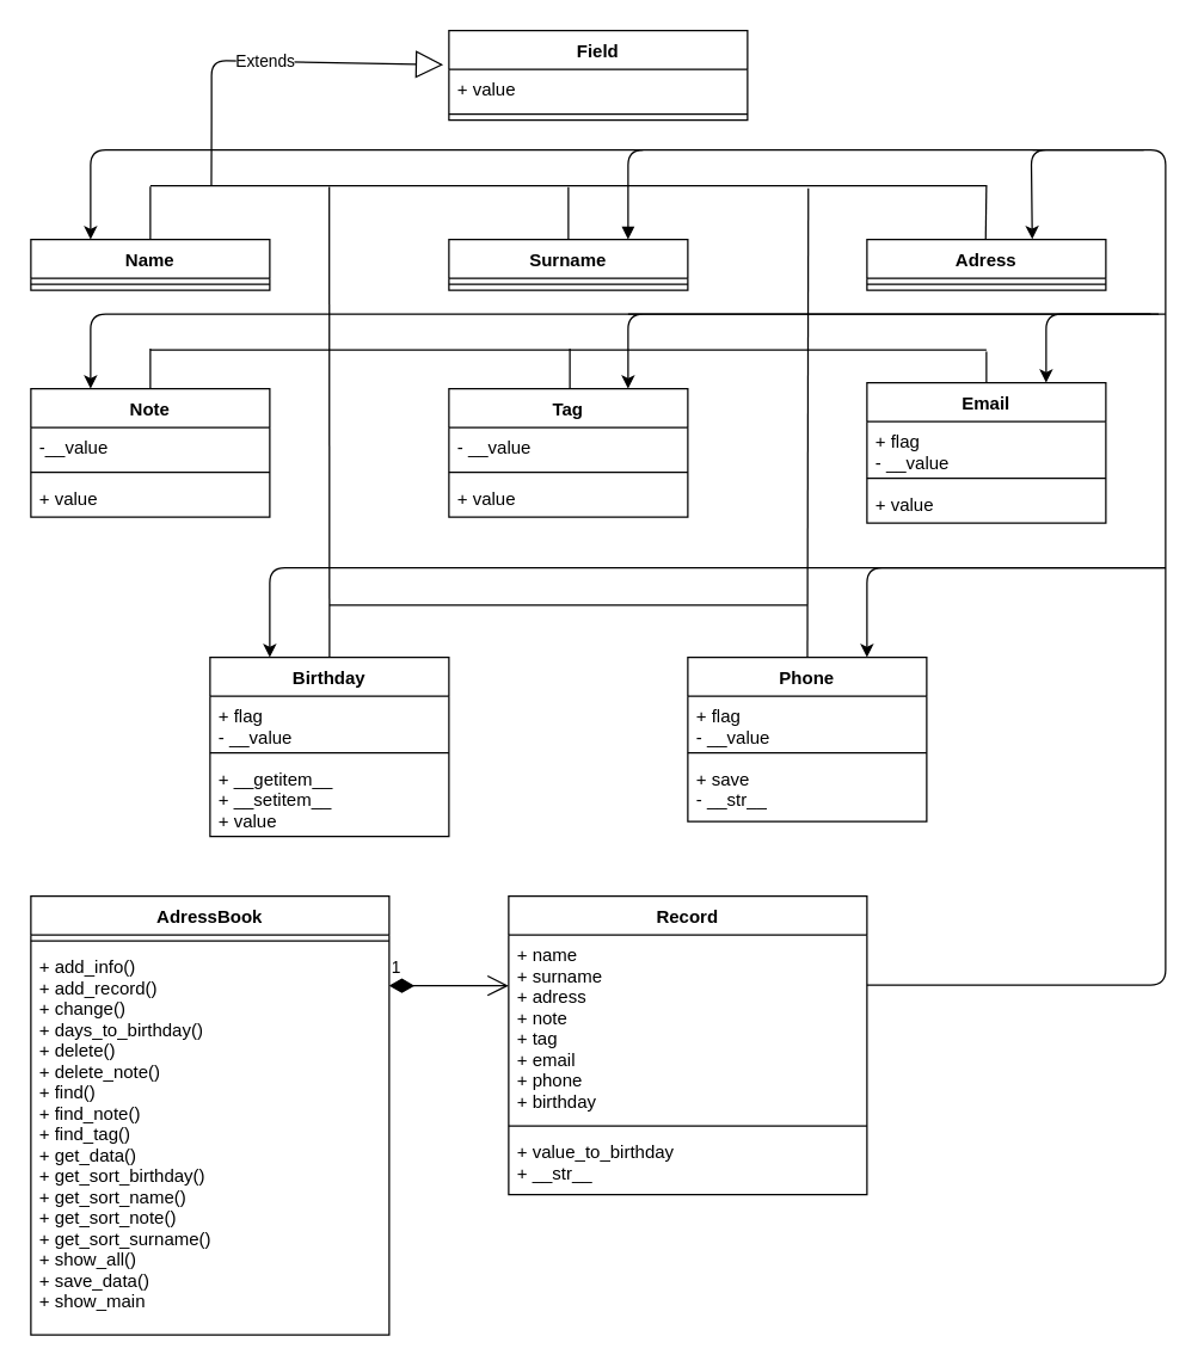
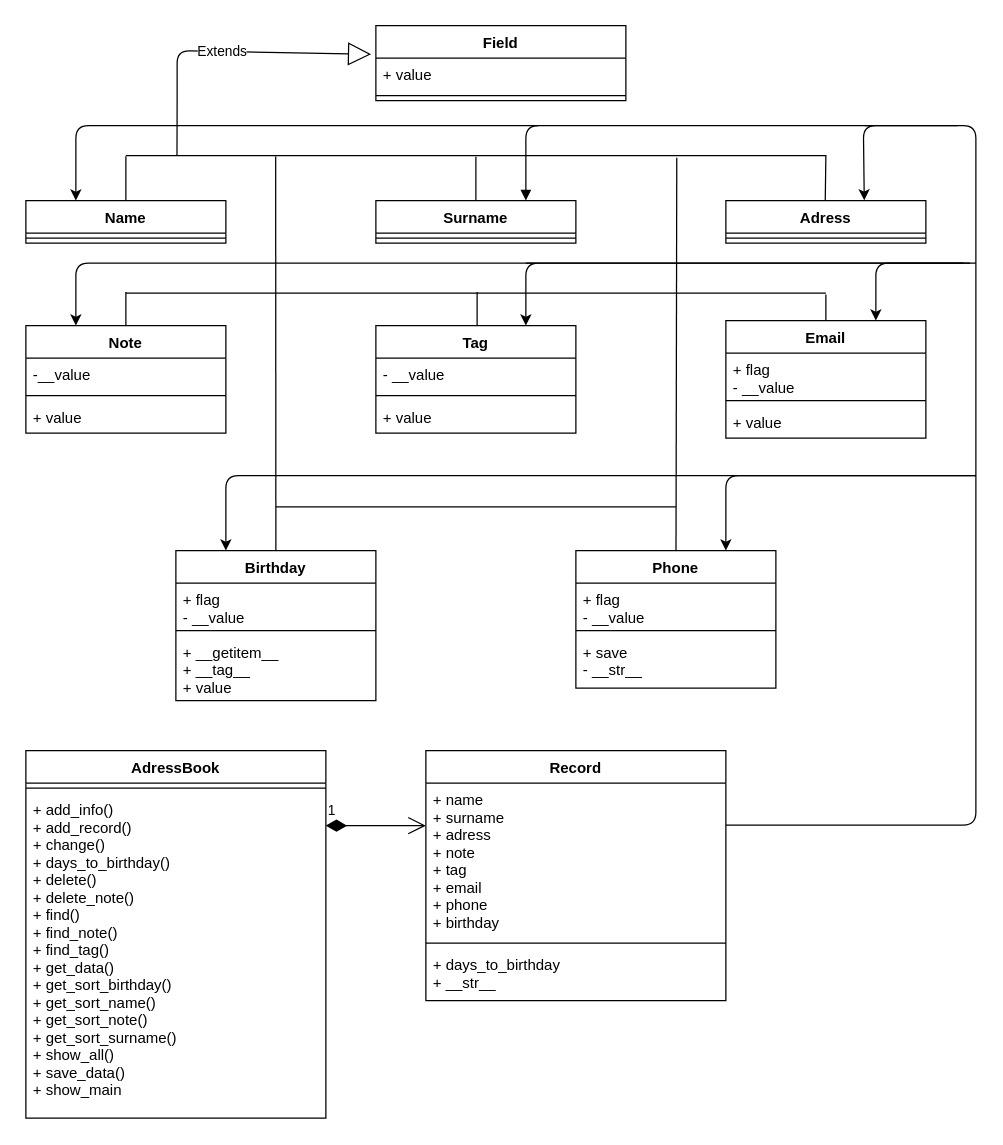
  <mxCell id="0" />
  <mxCell id="1" parent="0" />
  <mxCell id="2" value="AdressBook" style="swimlane;fontStyle=1;align=center;verticalAlign=top;childLayout=stackLayout;horizontal=1;startSize=26;horizontalStack=0;resizeParent=1;resizeParentMax=0;resizeLast=0;collapsible=1;marginBottom=0;" vertex="1" parent="1"><mxGeometry x="20" y="600" width="240" height="294" as="geometry" /></mxCell>
  <mxCell id="3" value="" style="line;strokeWidth=1;fillColor=none;align=left;verticalAlign=middle;spacingTop=-1;spacingLeft=3;spacingRight=3;rotatable=0;labelPosition=right;points=[];portConstraint=eastwest;" vertex="1" parent="2"><mxGeometry y="26" width="240" height="8" as="geometry" /></mxCell>
  <mxCell id="4" value="+ add_info()&#10;+ add_record()&#10;+ change()&#10;+ days_to_birthday()&#10;+ delete()&#10;+ delete_note()&#10;+ find()&#10;+ find_note()&#10;+ find_tag()&#10;+ get_data()&#10;+ get_sort_birthday()&#10;+ get_sort_name()&#10;+ get_sort_note()&#10;+ get_sort_surname()&#10;+ show_all()&#10;+ save_data()&#10;+ show_main" style="text;strokeColor=none;fillColor=none;align=left;verticalAlign=top;spacingLeft=4;spacingRight=4;overflow=hidden;rotatable=0;points=[[0,0.5],[1,0.5]];portConstraint=eastwest;" vertex="1" parent="2"><mxGeometry y="34" width="240" height="260" as="geometry" /></mxCell>
  <mxCell id="5" value="Field" style="swimlane;fontStyle=1;align=center;verticalAlign=top;childLayout=stackLayout;horizontal=1;startSize=26;horizontalStack=0;resizeParent=1;resizeParentMax=0;resizeLast=0;collapsible=1;marginBottom=0;" vertex="1" parent="1"><mxGeometry x="300" y="20" width="200" height="60" as="geometry" /></mxCell>
  <mxCell id="6" value="+ value" style="text;strokeColor=none;fillColor=none;align=left;verticalAlign=top;spacingLeft=4;spacingRight=4;overflow=hidden;rotatable=0;points=[[0,0.5],[1,0.5]];portConstraint=eastwest;" vertex="1" parent="5"><mxGeometry y="26" width="200" height="26" as="geometry" /></mxCell>
  <mxCell id="7" value="" style="line;strokeWidth=1;fillColor=none;align=left;verticalAlign=middle;spacingTop=-1;spacingLeft=3;spacingRight=3;rotatable=0;labelPosition=right;points=[];portConstraint=eastwest;" vertex="1" parent="5"><mxGeometry y="52" width="200" height="8" as="geometry" /></mxCell>
  <mxCell id="8" value="Name" style="swimlane;fontStyle=1;align=center;verticalAlign=top;childLayout=stackLayout;horizontal=1;startSize=26;horizontalStack=0;resizeParent=1;resizeParentMax=0;resizeLast=0;collapsible=1;marginBottom=0;" vertex="1" parent="1"><mxGeometry x="20" y="160" width="160" height="34" as="geometry" /></mxCell>
  <mxCell id="9" value="" style="line;strokeWidth=1;fillColor=none;align=left;verticalAlign=middle;spacingTop=-1;spacingLeft=3;spacingRight=3;rotatable=0;labelPosition=right;points=[];portConstraint=eastwest;" vertex="1" parent="8"><mxGeometry y="26" width="160" height="8" as="geometry" /></mxCell>
  <mxCell id="10" value="Adress" style="swimlane;fontStyle=1;align=center;verticalAlign=top;childLayout=stackLayout;horizontal=1;startSize=26;horizontalStack=0;resizeParent=1;resizeParentMax=0;resizeLast=0;collapsible=1;marginBottom=0;" vertex="1" parent="1"><mxGeometry x="580" y="160" width="160" height="34" as="geometry" /></mxCell>
  <mxCell id="11" value="" style="line;strokeWidth=1;fillColor=none;align=left;verticalAlign=middle;spacingTop=-1;spacingLeft=3;spacingRight=3;rotatable=0;labelPosition=right;points=[];portConstraint=eastwest;" vertex="1" parent="10"><mxGeometry y="26" width="160" height="8" as="geometry" /></mxCell>
  <mxCell id="12" value="Surname" style="swimlane;fontStyle=1;align=center;verticalAlign=top;childLayout=stackLayout;horizontal=1;startSize=26;horizontalStack=0;resizeParent=1;resizeParentMax=0;resizeLast=0;collapsible=1;marginBottom=0;" vertex="1" parent="1"><mxGeometry x="300" y="160" width="160" height="34" as="geometry" /></mxCell>
  <mxCell id="13" value="" style="line;strokeWidth=1;fillColor=none;align=left;verticalAlign=middle;spacingTop=-1;spacingLeft=3;spacingRight=3;rotatable=0;labelPosition=right;points=[];portConstraint=eastwest;" vertex="1" parent="12"><mxGeometry y="26" width="160" height="8" as="geometry" /></mxCell>
  <mxCell id="14" value="Note" style="swimlane;fontStyle=1;align=center;verticalAlign=top;childLayout=stackLayout;horizontal=1;startSize=26;horizontalStack=0;resizeParent=1;resizeParentMax=0;resizeLast=0;collapsible=1;marginBottom=0;" vertex="1" parent="1"><mxGeometry x="20" y="260" width="160" height="86" as="geometry" /></mxCell>
  <mxCell id="15" value="-__value" style="text;strokeColor=none;fillColor=none;align=left;verticalAlign=top;spacingLeft=4;spacingRight=4;overflow=hidden;rotatable=0;points=[[0,0.5],[1,0.5]];portConstraint=eastwest;" vertex="1" parent="14"><mxGeometry y="26" width="160" height="26" as="geometry" /></mxCell>
  <mxCell id="16" value="" style="line;strokeWidth=1;fillColor=none;align=left;verticalAlign=middle;spacingTop=-1;spacingLeft=3;spacingRight=3;rotatable=0;labelPosition=right;points=[];portConstraint=eastwest;" vertex="1" parent="14"><mxGeometry y="52" width="160" height="8" as="geometry" /></mxCell>
  <mxCell id="17" value="+ value" style="text;strokeColor=none;fillColor=none;align=left;verticalAlign=top;spacingLeft=4;spacingRight=4;overflow=hidden;rotatable=0;points=[[0,0.5],[1,0.5]];portConstraint=eastwest;" vertex="1" parent="14"><mxGeometry y="60" width="160" height="26" as="geometry" /></mxCell>
  <mxCell id="18" value="Tag" style="swimlane;fontStyle=1;align=center;verticalAlign=top;childLayout=stackLayout;horizontal=1;startSize=26;horizontalStack=0;resizeParent=1;resizeParentMax=0;resizeLast=0;collapsible=1;marginBottom=0;" vertex="1" parent="1"><mxGeometry x="300" y="260" width="160" height="86" as="geometry" /></mxCell>
  <mxCell id="19" value="- __value" style="text;strokeColor=none;fillColor=none;align=left;verticalAlign=top;spacingLeft=4;spacingRight=4;overflow=hidden;rotatable=0;points=[[0,0.5],[1,0.5]];portConstraint=eastwest;" vertex="1" parent="18"><mxGeometry y="26" width="160" height="26" as="geometry" /></mxCell>
  <mxCell id="20" value="" style="line;strokeWidth=1;fillColor=none;align=left;verticalAlign=middle;spacingTop=-1;spacingLeft=3;spacingRight=3;rotatable=0;labelPosition=right;points=[];portConstraint=eastwest;" vertex="1" parent="18"><mxGeometry y="52" width="160" height="8" as="geometry" /></mxCell>
  <mxCell id="21" value="+ value" style="text;strokeColor=none;fillColor=none;align=left;verticalAlign=top;spacingLeft=4;spacingRight=4;overflow=hidden;rotatable=0;points=[[0,0.5],[1,0.5]];portConstraint=eastwest;" vertex="1" parent="18"><mxGeometry y="60" width="160" height="26" as="geometry" /></mxCell>
  <mxCell id="22" value="Email" style="swimlane;fontStyle=1;align=center;verticalAlign=top;childLayout=stackLayout;horizontal=1;startSize=26;horizontalStack=0;resizeParent=1;resizeParentMax=0;resizeLast=0;collapsible=1;marginBottom=0;" vertex="1" parent="1"><mxGeometry x="580" y="256" width="160" height="94" as="geometry" /></mxCell>
  <mxCell id="23" value="+ flag&#10;- __value" style="text;strokeColor=none;fillColor=none;align=left;verticalAlign=top;spacingLeft=4;spacingRight=4;overflow=hidden;rotatable=0;points=[[0,0.5],[1,0.5]];portConstraint=eastwest;" vertex="1" parent="22"><mxGeometry y="26" width="160" height="34" as="geometry" /></mxCell>
  <mxCell id="24" value="" style="line;strokeWidth=1;fillColor=none;align=left;verticalAlign=middle;spacingTop=-1;spacingLeft=3;spacingRight=3;rotatable=0;labelPosition=right;points=[];portConstraint=eastwest;" vertex="1" parent="22"><mxGeometry y="60" width="160" height="8" as="geometry" /></mxCell>
  <mxCell id="25" value="+ value" style="text;strokeColor=none;fillColor=none;align=left;verticalAlign=top;spacingLeft=4;spacingRight=4;overflow=hidden;rotatable=0;points=[[0,0.5],[1,0.5]];portConstraint=eastwest;" vertex="1" parent="22"><mxGeometry y="68" width="160" height="26" as="geometry" /></mxCell>
  <mxCell id="26" value="Phone" style="swimlane;fontStyle=1;align=center;verticalAlign=top;childLayout=stackLayout;horizontal=1;startSize=26;horizontalStack=0;resizeParent=1;resizeParentMax=0;resizeLast=0;collapsible=1;marginBottom=0;" vertex="1" parent="1"><mxGeometry x="460" y="440" width="160" height="110" as="geometry" /></mxCell>
  <mxCell id="27" value="+ flag&#10;- __value" style="text;strokeColor=none;fillColor=none;align=left;verticalAlign=top;spacingLeft=4;spacingRight=4;overflow=hidden;rotatable=0;points=[[0,0.5],[1,0.5]];portConstraint=eastwest;" vertex="1" parent="26"><mxGeometry y="26" width="160" height="34" as="geometry" /></mxCell>
  <mxCell id="28" value="" style="line;strokeWidth=1;fillColor=none;align=left;verticalAlign=middle;spacingTop=-1;spacingLeft=3;spacingRight=3;rotatable=0;labelPosition=right;points=[];portConstraint=eastwest;" vertex="1" parent="26"><mxGeometry y="60" width="160" height="8" as="geometry" /></mxCell>
  <mxCell id="29" value="+ save&#10;- __str__" style="text;strokeColor=none;fillColor=none;align=left;verticalAlign=top;spacingLeft=4;spacingRight=4;overflow=hidden;rotatable=0;points=[[0,0.5],[1,0.5]];portConstraint=eastwest;" vertex="1" parent="26"><mxGeometry y="68" width="160" height="42" as="geometry" /></mxCell>
  <mxCell id="30" value="Birthday" style="swimlane;fontStyle=1;align=center;verticalAlign=top;childLayout=stackLayout;horizontal=1;startSize=26;horizontalStack=0;resizeParent=1;resizeParentMax=0;resizeLast=0;collapsible=1;marginBottom=0;" vertex="1" parent="1"><mxGeometry x="140" y="440" width="160" height="120" as="geometry" /></mxCell>
  <mxCell id="31" value="+ flag&#10;- __value" style="text;strokeColor=none;fillColor=none;align=left;verticalAlign=top;spacingLeft=4;spacingRight=4;overflow=hidden;rotatable=0;points=[[0,0.5],[1,0.5]];portConstraint=eastwest;" vertex="1" parent="30"><mxGeometry y="26" width="160" height="34" as="geometry" /></mxCell>
  <mxCell id="32" value="" style="line;strokeWidth=1;fillColor=none;align=left;verticalAlign=middle;spacingTop=-1;spacingLeft=3;spacingRight=3;rotatable=0;labelPosition=right;points=[];portConstraint=eastwest;" vertex="1" parent="30"><mxGeometry y="60" width="160" height="8" as="geometry" /></mxCell>
- <mxCell id="33" value="+ __getitem__&#10;+ __setitem__&#10;+ value&#10;" style="text;strokeColor=none;fillColor=none;align=left;verticalAlign=top;spacingLeft=4;spacingRight=4;overflow=hidden;rotatable=0;points=[[0,0.5],[1,0.5]];portConstraint=eastwest;" vertex="1" parent="30"><mxGeometry y="68" width="160" height="52" as="geometry" /></mxCell>
+ <mxCell id="33" value="+ __getitem__&#10;+ __tag__&#10;+ value&#10;" style="text;strokeColor=none;fillColor=none;align=left;verticalAlign=top;spacingLeft=4;spacingRight=4;overflow=hidden;rotatable=0;points=[[0,0.5],[1,0.5]];portConstraint=eastwest;" vertex="1" parent="30"><mxGeometry y="68" width="160" height="52" as="geometry" /></mxCell>
  <mxCell id="34" value="" style="line;strokeWidth=1;fillColor=none;align=left;verticalAlign=top;spacingTop=-1;spacingLeft=3;spacingRight=3;rotatable=0;labelPosition=right;points=[];portConstraint=eastwest;" vertex="1" parent="1"><mxGeometry x="100" y="120" width="560" height="8" as="geometry" /></mxCell>
  <mxCell id="35" value="" style="line;strokeWidth=1;fillColor=none;align=left;verticalAlign=middle;spacingTop=-1;spacingLeft=3;spacingRight=3;rotatable=0;labelPosition=right;points=[];portConstraint=eastwest;" vertex="1" parent="1"><mxGeometry x="100" y="230" width="560" height="8" as="geometry" /></mxCell>
  <mxCell id="36" value="" style="line;strokeWidth=1;fillColor=none;align=left;verticalAlign=middle;spacingTop=-1;spacingLeft=3;spacingRight=3;rotatable=0;labelPosition=right;points=[];portConstraint=eastwest;" vertex="1" parent="1"><mxGeometry x="220" y="400" width="320" height="10" as="geometry" /></mxCell>
  <mxCell id="37" value="" style="endArrow=none;html=1;entryX=0.787;entryY=0.705;entryDx=0;entryDy=0;entryPerimeter=0;" edge="1" parent="1" source="26" target="34"><mxGeometry width="50" height="50" relative="1" as="geometry"><mxPoint x="430" y="530" as="sourcePoint" /><mxPoint x="480" y="480" as="targetPoint" /></mxGeometry></mxCell>
  <mxCell id="38" value="" style="endArrow=none;html=1;exitX=0.5;exitY=0;exitDx=0;exitDy=0;entryX=0.214;entryY=0.591;entryDx=0;entryDy=0;entryPerimeter=0;" edge="1" parent="1" source="30" target="34"><mxGeometry width="50" height="50" relative="1" as="geometry"><mxPoint x="220" y="390" as="sourcePoint" /><mxPoint x="221" y="250" as="targetPoint" /></mxGeometry></mxCell>
  <mxCell id="39" value="" style="endArrow=none;html=1;" edge="1" parent="1"><mxGeometry width="50" height="50" relative="1" as="geometry"><mxPoint x="660" y="256" as="sourcePoint" /><mxPoint x="660" y="235" as="targetPoint" /></mxGeometry></mxCell>
  <mxCell id="40" value="" style="endArrow=none;html=1;exitX=0.5;exitY=0;exitDx=0;exitDy=0;" edge="1" parent="1" source="14"><mxGeometry width="50" height="50" relative="1" as="geometry"><mxPoint x="430" y="230" as="sourcePoint" /><mxPoint x="100" y="233" as="targetPoint" /></mxGeometry></mxCell>
  <mxCell id="41" value="" style="endArrow=none;html=1;entryX=1;entryY=0.441;entryDx=0;entryDy=0;entryPerimeter=0;" edge="1" parent="1" target="34"><mxGeometry width="50" height="50" relative="1" as="geometry"><mxPoint x="659.5" y="160" as="sourcePoint" /><mxPoint x="660" y="130" as="targetPoint" /></mxGeometry></mxCell>
  <mxCell id="42" value="" style="endArrow=none;html=1;entryX=0;entryY=0.565;entryDx=0;entryDy=0;entryPerimeter=0;exitX=0.5;exitY=0;exitDx=0;exitDy=0;" edge="1" parent="1" source="8" target="34"><mxGeometry width="50" height="50" relative="1" as="geometry"><mxPoint x="80" y="180" as="sourcePoint" /><mxPoint x="130" y="130" as="targetPoint" /></mxGeometry></mxCell>
  <mxCell id="43" value="Extends" style="endArrow=block;endSize=16;endFill=0;html=1;exitX=0.073;exitY=0.478;exitDx=0;exitDy=0;exitPerimeter=0;entryX=-0.019;entryY=0.382;entryDx=0;entryDy=0;entryPerimeter=0;" edge="1" parent="1" source="34" target="5"><mxGeometry width="160" relative="1" as="geometry"><mxPoint x="280" y="220" as="sourcePoint" /><mxPoint x="141" y="40" as="targetPoint" /><Array as="points"><mxPoint x="141" y="90" /><mxPoint x="141" y="40" /></Array></mxGeometry></mxCell>
  <mxCell id="44" value="Record" style="swimlane;fontStyle=1;align=center;verticalAlign=top;childLayout=stackLayout;horizontal=1;startSize=26;horizontalStack=0;resizeParent=1;resizeParentMax=0;resizeLast=0;collapsible=1;marginBottom=0;" vertex="1" parent="1"><mxGeometry x="340" y="600" width="240" height="200" as="geometry" /></mxCell>
  <mxCell id="45" value="+ name&#10;+ surname&#10;+ adress&#10;+ note&#10;+ tag&#10;+ email&#10;+ phone&#10;+ birthday&#10;" style="text;strokeColor=none;fillColor=none;align=left;verticalAlign=top;spacingLeft=4;spacingRight=4;overflow=hidden;rotatable=0;points=[[0,0.5],[1,0.5]];portConstraint=eastwest;" vertex="1" parent="44"><mxGeometry y="26" width="240" height="124" as="geometry" /></mxCell>
  <mxCell id="46" value="" style="line;strokeWidth=1;fillColor=none;align=left;verticalAlign=middle;spacingTop=-1;spacingLeft=3;spacingRight=3;rotatable=0;labelPosition=right;points=[];portConstraint=eastwest;" vertex="1" parent="44"><mxGeometry y="150" width="240" height="8" as="geometry" /></mxCell>
- <mxCell id="47" value="+ value_to_birthday&#10;+ __str__" style="text;strokeColor=none;fillColor=none;align=left;verticalAlign=top;spacingLeft=4;spacingRight=4;overflow=hidden;rotatable=0;points=[[0,0.5],[1,0.5]];portConstraint=eastwest;" vertex="1" parent="44"><mxGeometry y="158" width="240" height="42" as="geometry" /></mxCell>
+ <mxCell id="47" value="+ days_to_birthday&#10;+ __str__" style="text;strokeColor=none;fillColor=none;align=left;verticalAlign=top;spacingLeft=4;spacingRight=4;overflow=hidden;rotatable=0;points=[[0,0.5],[1,0.5]];portConstraint=eastwest;" vertex="1" parent="44"><mxGeometry y="158" width="240" height="42" as="geometry" /></mxCell>
  <mxCell id="48" value="" style="endArrow=block;endFill=1;html=1;edgeStyle=orthogonalEdgeStyle;align=left;verticalAlign=top;entryX=0.75;entryY=0;entryDx=0;entryDy=0;" edge="1" parent="1" target="12"><mxGeometry x="-1" relative="1" as="geometry"><mxPoint x="580" y="659.5" as="sourcePoint" /><mxPoint x="380" y="100" as="targetPoint" /><Array as="points"><mxPoint x="780" y="660" /><mxPoint x="780" y="100" /><mxPoint x="420" y="100" /></Array></mxGeometry></mxCell>
  <mxCell id="49" value="" style="text;strokeColor=none;fillColor=none;align=left;verticalAlign=middle;spacingTop=-1;spacingLeft=4;spacingRight=4;rotatable=0;labelPosition=right;points=[];portConstraint=eastwest;" vertex="1" parent="1"><mxGeometry x="430" y="240" width="20" height="14" as="geometry" /></mxCell>
  <mxCell id="50" value="" style="endArrow=none;html=1;" edge="1" parent="1"><mxGeometry width="50" height="50" relative="1" as="geometry"><mxPoint x="381" y="260" as="sourcePoint" /><mxPoint x="381" y="233" as="targetPoint" /></mxGeometry></mxCell>
  <mxCell id="51" value="" style="endArrow=classic;html=1;entryX=0.25;entryY=0;entryDx=0;entryDy=0;" edge="1" parent="1" target="8"><mxGeometry width="50" height="50" relative="1" as="geometry"><mxPoint x="430" y="100" as="sourcePoint" /><mxPoint x="60" y="100" as="targetPoint" /><Array as="points"><mxPoint x="60" y="100" /></Array></mxGeometry></mxCell>
  <mxCell id="52" value="" style="endArrow=classic;html=1;entryX=0.692;entryY=-0.006;entryDx=0;entryDy=0;entryPerimeter=0;" edge="1" parent="1" target="10"><mxGeometry width="50" height="50" relative="1" as="geometry"><mxPoint x="691" y="100" as="sourcePoint" /><mxPoint x="790" y="50" as="targetPoint" /><Array as="points"><mxPoint x="770" y="100" /><mxPoint x="690" y="100" /></Array></mxGeometry></mxCell>
  <mxCell id="53" value="" style="endArrow=classic;html=1;entryX=0.25;entryY=0;entryDx=0;entryDy=0;" edge="1" parent="1" target="14"><mxGeometry width="50" height="50" relative="1" as="geometry"><mxPoint x="780" y="210" as="sourcePoint" /><mxPoint x="60" y="250" as="targetPoint" /><Array as="points"><mxPoint x="60" y="210" /></Array></mxGeometry></mxCell>
  <mxCell id="54" value="" style="endArrow=none;html=1;exitX=0.5;exitY=0;exitDx=0;exitDy=0;entryX=0.5;entryY=0.612;entryDx=0;entryDy=0;entryPerimeter=0;" edge="1" parent="1" source="12" target="34"><mxGeometry width="50" height="50" relative="1" as="geometry"><mxPoint x="330" y="280" as="sourcePoint" /><mxPoint x="380" y="140" as="targetPoint" /></mxGeometry></mxCell>
  <mxCell id="55" value="" style="endArrow=classic;html=1;entryX=0.75;entryY=0;entryDx=0;entryDy=0;" edge="1" parent="1" target="18"><mxGeometry width="50" height="50" relative="1" as="geometry"><mxPoint x="420" y="210" as="sourcePoint" /><mxPoint x="420" y="250" as="targetPoint" /><Array as="points"><mxPoint x="780" y="210" /><mxPoint x="420" y="210" /></Array></mxGeometry></mxCell>
  <mxCell id="56" value="" style="endArrow=classic;html=1;entryX=0.75;entryY=0;entryDx=0;entryDy=0;" edge="1" parent="1" target="22"><mxGeometry width="50" height="50" relative="1" as="geometry"><mxPoint x="770" y="210" as="sourcePoint" /><mxPoint x="700" y="210" as="targetPoint" /><Array as="points"><mxPoint x="700" y="210" /></Array></mxGeometry></mxCell>
  <mxCell id="57" value="" style="endArrow=classic;html=1;entryX=0.25;entryY=0;entryDx=0;entryDy=0;" edge="1" parent="1" target="30"><mxGeometry width="50" height="50" relative="1" as="geometry"><mxPoint x="780" y="380" as="sourcePoint" /><mxPoint x="190" y="380" as="targetPoint" /><Array as="points"><mxPoint x="180" y="380" /></Array></mxGeometry></mxCell>
  <mxCell id="58" value="" style="endArrow=classic;html=1;entryX=0.75;entryY=0;entryDx=0;entryDy=0;" edge="1" parent="1" target="26"><mxGeometry width="50" height="50" relative="1" as="geometry"><mxPoint x="780" y="380" as="sourcePoint" /><mxPoint x="580" y="380" as="targetPoint" /><Array as="points"><mxPoint x="580" y="380" /></Array></mxGeometry></mxCell>
  <mxCell id="59" value="1" style="endArrow=open;html=1;endSize=12;startArrow=diamondThin;startSize=14;startFill=1;edgeStyle=orthogonalEdgeStyle;align=left;verticalAlign=bottom;" edge="1" parent="1"><mxGeometry x="-1" y="3" relative="1" as="geometry"><mxPoint x="260" y="660" as="sourcePoint" /><mxPoint x="340" y="660" as="targetPoint" /><Array as="points"><mxPoint x="310" y="660" /><mxPoint x="310" y="660" /></Array></mxGeometry></mxCell>
